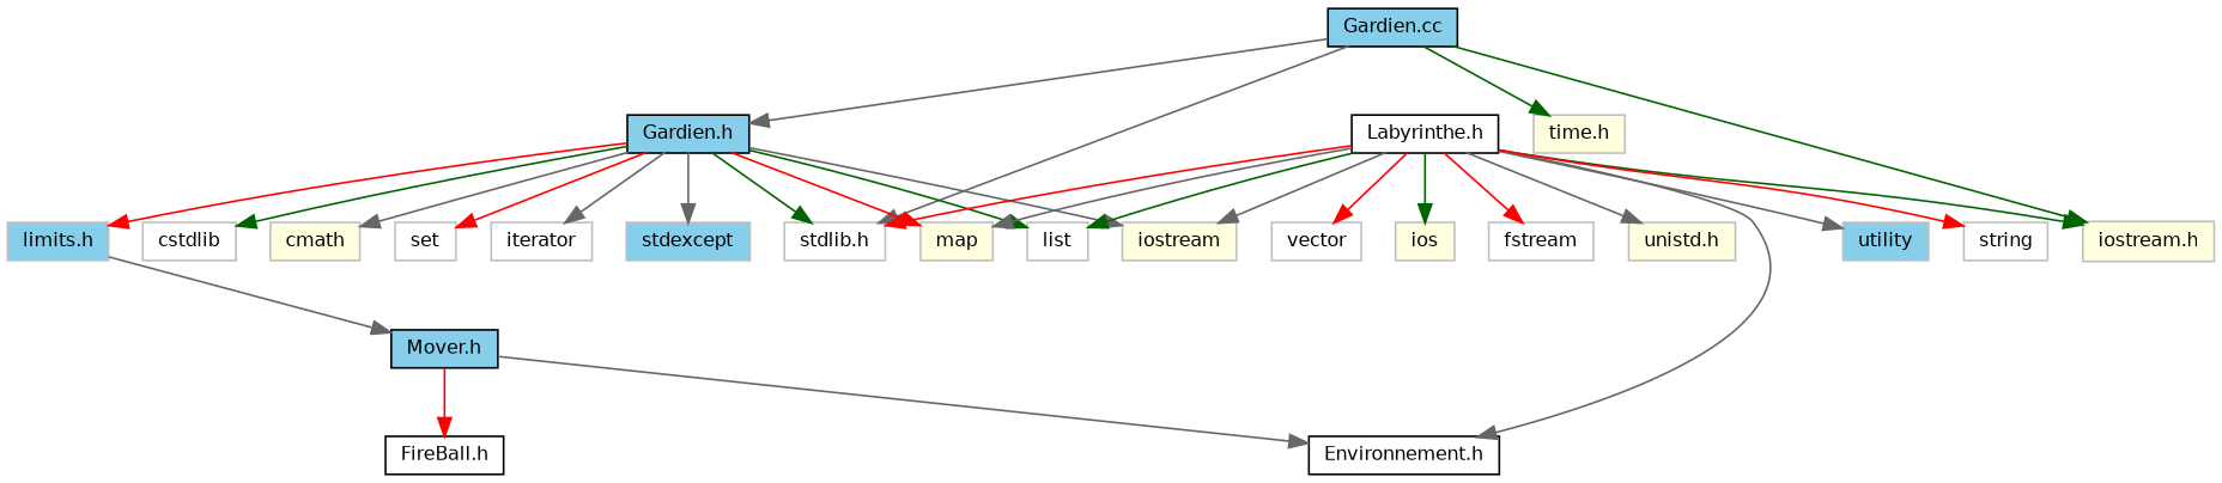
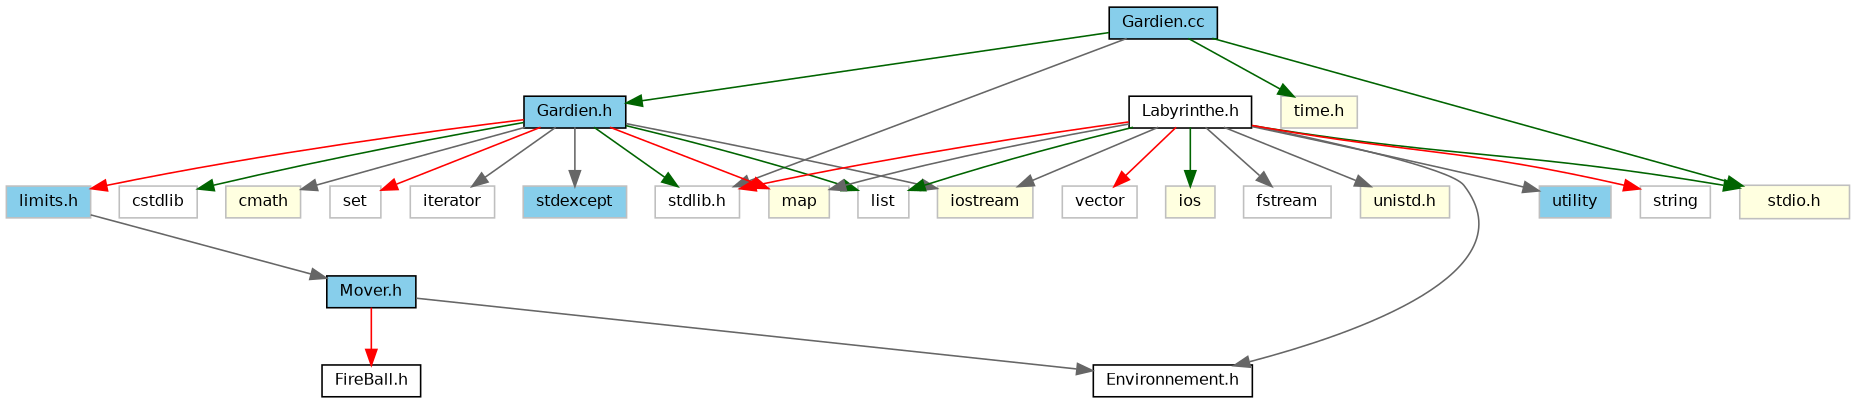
  digraph {
    node [color=grey75 fillcolor=white fontname=Helvetica fontsize=10 shape=record style=filled]
    edge [color=gray40 fontname=Helvetica fontsize=10 labelfontname=Helvetica labelfontsize=10 style=solid]
    n1 [color=black fillcolor=skyblue fontcolor=black height=0.2 label="Gardien.cc" width=0.4]
    n2 [color=black fillcolor=skyblue height=0.2 label="Gardien.h" width=0.4]
    n3 [height=0.2 label="stdlib.h" width=0.4]
-   n4 [fillcolor=lightyellow height=0.2 label="iostream.h" width=0.4]
+   n4 [fillcolor=lightyellow height=0.2 label="stdio.h" width=0.4]
    n5 [fillcolor=lightyellow height=0.2 label="time.h" width=0.4]
    n6 [fillcolor=lightyellow height=0.2 label=iostream width=0.4]
    n7 [height=0.2 label=cstdlib width=0.4]
    n8 [fillcolor=lightyellow height=0.2 label=cmath width=0.4]
    n9 [fillcolor=lightyellow height=0.2 label=map width=0.4]
    n10 [height=0.2 label=list width=0.4]
    n11 [fillcolor=skyblue height=0.2 label="limits.h" width=0.4]
    n12 [height=0.2 label=set width=0.4]
    n13 [height=0.2 label=iterator width=0.4]
    n14 [fillcolor=skyblue height=0.2 label=stdexcept width=0.4]
    n15 [color=black fillcolor=skyblue height=0.2 label="Mover.h" width=0.4]
    n16 [color=black height=0.2 label="FireBall.h" width=0.4]
    n17 [color=black height=0.2 label="Environnement.h" width=0.4]
    n18 [color=black height=0.2 label="Labyrinthe.h" width=0.4]
    n19 [fillcolor=skyblue height=0.2 label=utility width=0.4]
    n20 [height=0.2 label=string width=0.4]
    n21 [height=0.2 label=vector width=0.4]
    n22 [fillcolor=lightyellow height=0.2 label=ios width=0.4]
    n23 [height=0.2 label=fstream width=0.4]
    n24 [fillcolor=lightyellow height=0.2 label="unistd.h" width=0.4]
-   n1 -> n2
+   n1 -> n2 [color=darkgreen]
    n1 -> n3
    n1 -> n4 [color=darkgreen]
    n1 -> n5 [color=darkgreen]
    n2 -> n3 [color=darkgreen]
    n2 -> n6
    n2 -> n7 [color=darkgreen]
    n2 -> n8
    n2 -> n9 [color=red]
    n2 -> n10 [color=darkgreen]
    n2 -> n11 [color=red]
    n2 -> n12 [color=red]
    n2 -> n13
    n2 -> n14
    n11 -> n15
    n15 -> n16 [color=red]
    n15 -> n17
    n18 -> n3 [color=red]
    n18 -> n4 [color=darkgreen]
    n18 -> n6
    n18 -> n9
    n18 -> n10 [color=darkgreen]
    n18 -> n17
    n18 -> n19
    n18 -> n20 [color=red]
    n18 -> n21 [color=red]
    n18 -> n22 [color=darkgreen]
-   n18 -> n23 [color=red]
+   n18 -> n23
    n18 -> n24
  }
